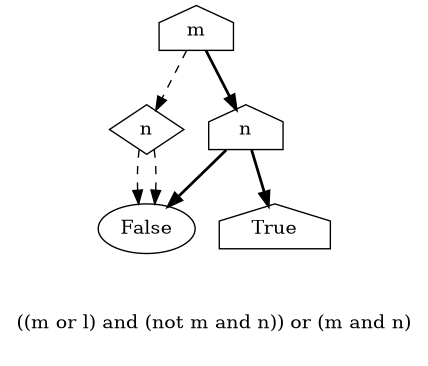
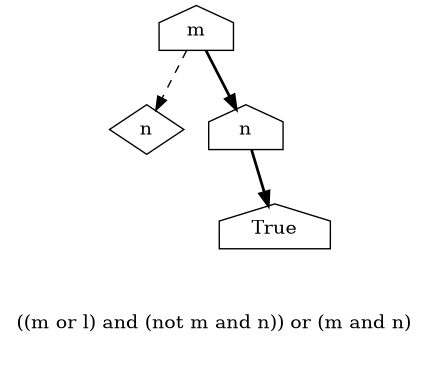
  digraph {
    label="((m or l) and (not m and n)) or (m and n)\n\n"
    node [shape=house]
    edge [fontcolor=gray style=dashed]
    n1 [label=m]
    n2 [label=n shape=diamond]
    n3 [label=n]
-   n4 [label=False shape=ellipse]
    n5 [label=True]
    n1 -> n2
    n1 -> n3 [style=bold]
-   n2 -> n4
-   n2 -> n4
-   n3 -> n4 [style=bold]
    n3 -> n5 [style=bold]
  }
